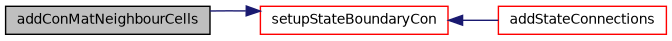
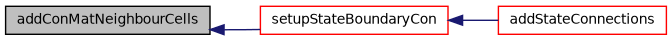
  digraph {
    rankdir=LR
    node [color=red fontname=Helvetica fontsize=10 shape=record]
    edge [color=midnightblue dir=back fontname=Helvetica fontsize=10 labelfontname=Helvetica labelfontsize=10 style=solid]
    n1 [color=black fillcolor=grey75 fontcolor=black height=0.2 label=addConMatNeighbourCells style=filled width=0.4]
    n2 [height=0.2 label=setupStateBoundaryCon width=0.4]
    n3 [height=0.2 label=addStateConnections width=0.4]
-   n2 -> n1
+   n1 -> n2
    n2 -> n3
  }
